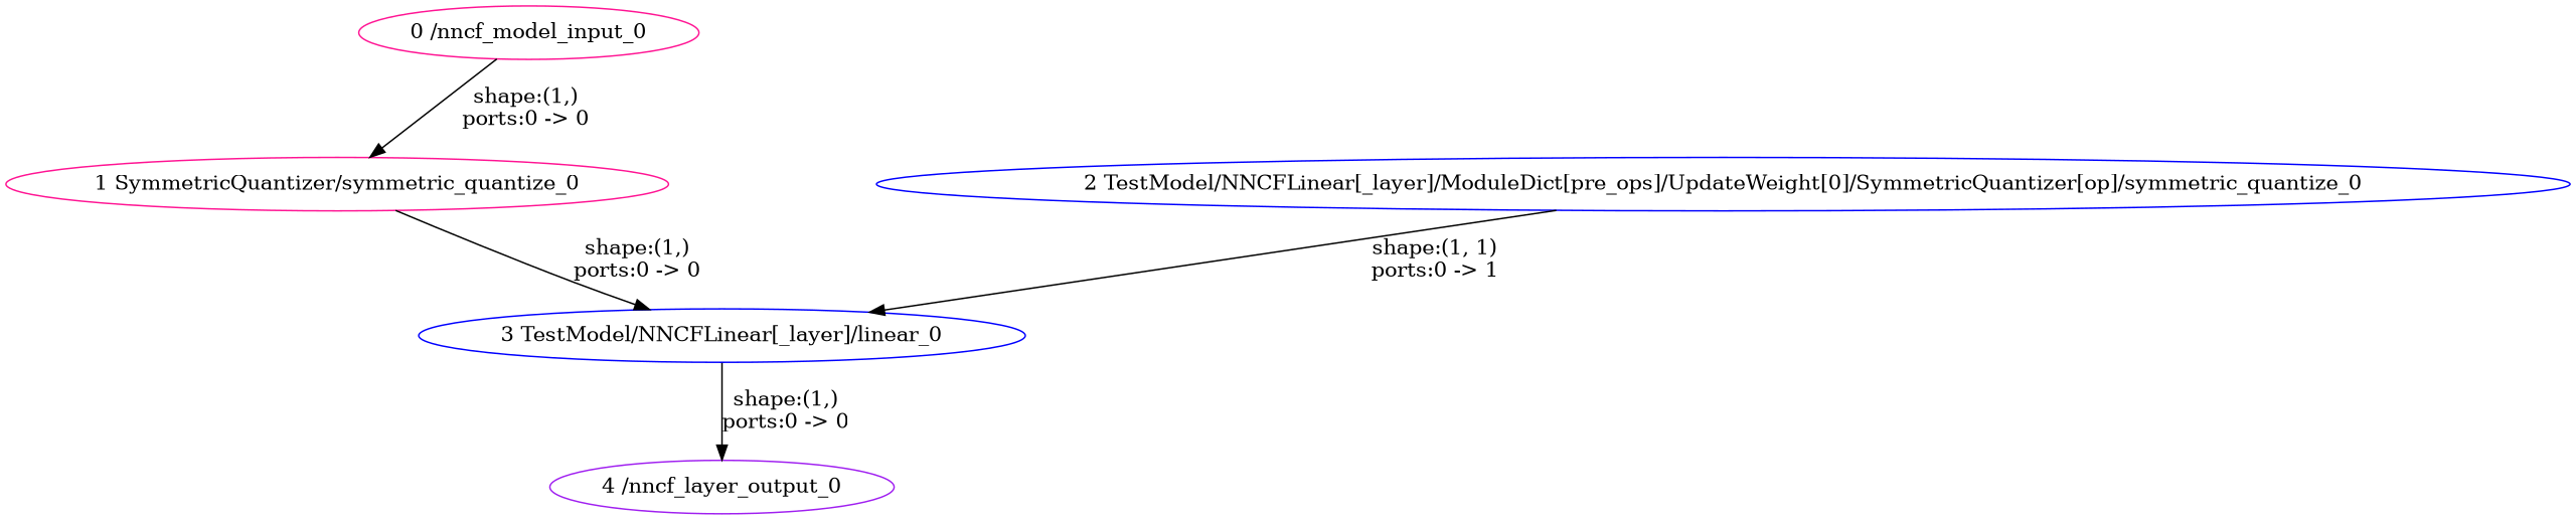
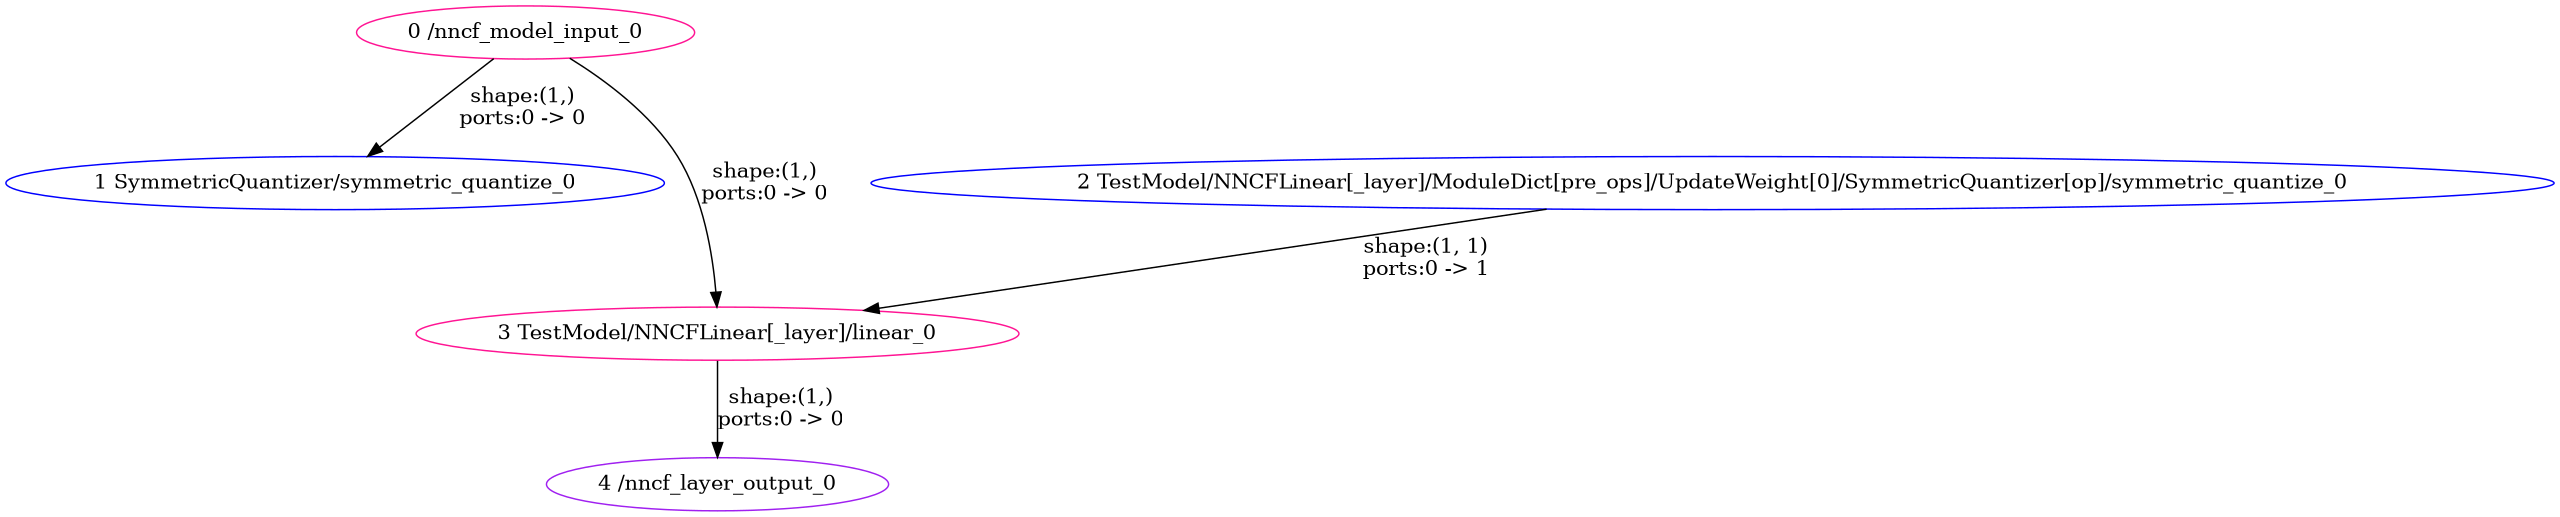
  strict digraph {
    node [color=deeppink type=symmetric_quantize]
    edge [style=solid]
    "0 /nncf_model_input_0" [type=nncf_model_input]
-   "1 SymmetricQuantizer/symmetric_quantize_0"
-   "3 TestModel/NNCFLinear[_layer]/linear_0" [color=blue type=linear]
+   "1 SymmetricQuantizer/symmetric_quantize_0" [color=blue]
+   "3 TestModel/NNCFLinear[_layer]/linear_0" [type=linear]
    n4 [color=purple label="4 /nncf_layer_output_0" type=nncf_model_output]
    "2 TestModel/NNCFLinear[_layer]/ModuleDict[pre_ops]/UpdateWeight[0]/SymmetricQuantizer[op]/symmetric_quantize_0" [color=blue]
    "0 /nncf_model_input_0" -> "1 SymmetricQuantizer/symmetric_quantize_0" [label="shape:(1,)\nports:0 -> 0"]
-   "1 SymmetricQuantizer/symmetric_quantize_0" -> "3 TestModel/NNCFLinear[_layer]/linear_0" [label="shape:(1,)\nports:0 -> 0"]
+   "0 /nncf_model_input_0" -> "3 TestModel/NNCFLinear[_layer]/linear_0" [label="shape:(1,)\nports:0 -> 0"]
    "3 TestModel/NNCFLinear[_layer]/linear_0" -> n4 [label="shape:(1,)\nports:0 -> 0"]
    "2 TestModel/NNCFLinear[_layer]/ModuleDict[pre_ops]/UpdateWeight[0]/SymmetricQuantizer[op]/symmetric_quantize_0" -> "3 TestModel/NNCFLinear[_layer]/linear_0" [label="shape:(1, 1)\nports:0 -> 1"]
  }
